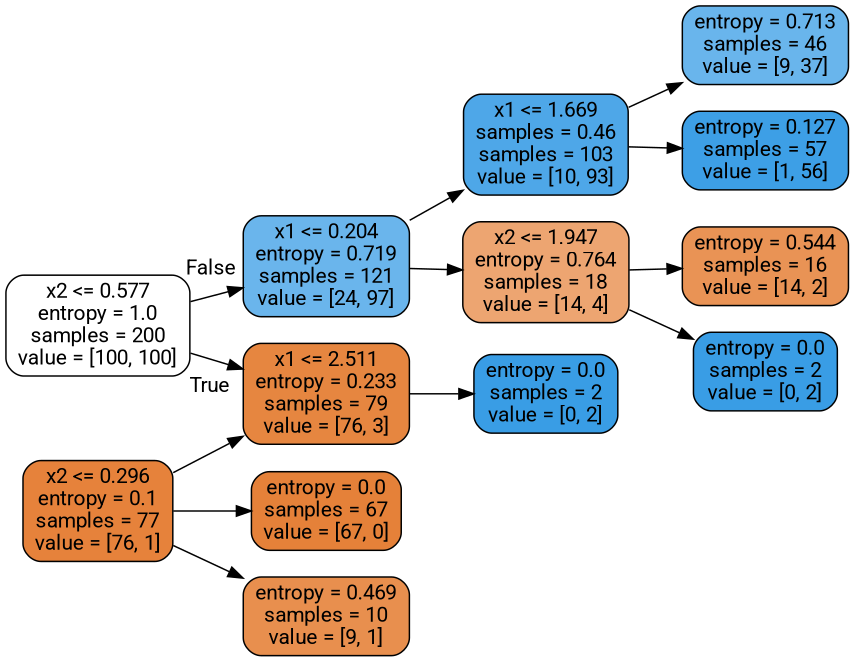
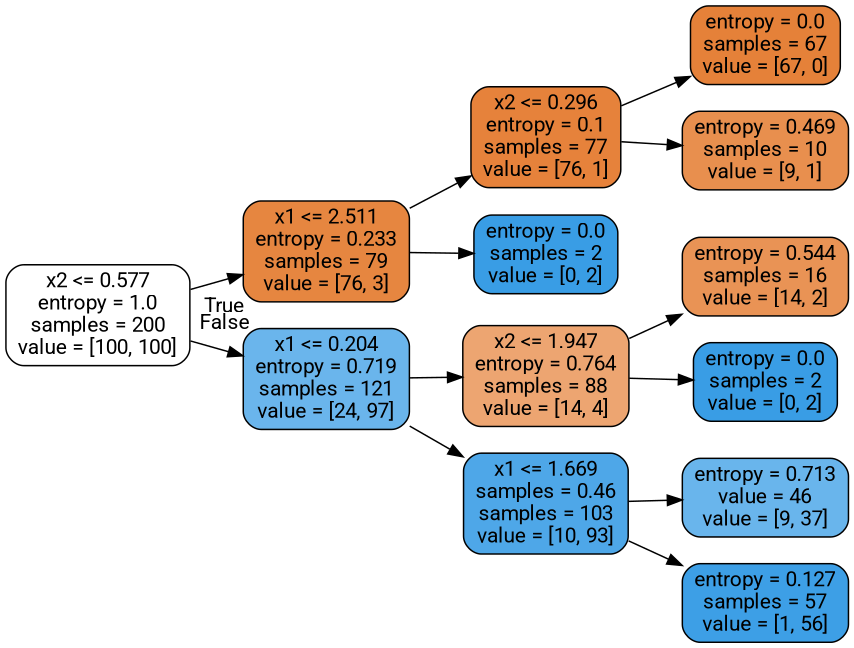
  digraph {
    fontname=Roboto
    rankdir=LR
    node [color=black fillcolor="#399de5ff" fontname=Roboto shape=box style="filled, rounded"]
    edge [fontname=Roboto]
    n1 [fillcolor="#e5813900" label="x2 <= 0.577\nentropy = 1.0\nsamples = 200\nvalue = [100, 100]"]
    n2 [fillcolor="#e58139f5" label="x1 <= 2.511\nentropy = 0.233\nsamples = 79\nvalue = [76, 3]"]
    n3 [fillcolor="#399de5c0" label="x1 <= 0.204\nentropy = 0.719\nsamples = 121\nvalue = [24, 97]"]
    n4 [fillcolor="#e58139fc" label="x2 <= 0.296\nentropy = 0.1\nsamples = 77\nvalue = [76, 1]"]
    n5 [label="entropy = 0.0\nsamples = 2\nvalue = [0, 2]"]
-   n6 [fillcolor="#e58139b6" label="x2 <= 1.947\nentropy = 0.764\nsamples = 18\nvalue = [14, 4]"]
+   n6 [fillcolor="#e58139b6" label="x2 <= 1.947\nentropy = 0.764\nsamples = 88\nvalue = [14, 4]"]
    n7 [fillcolor="#399de5e4" label="x1 <= 1.669\nsamples = 0.46\nsamples = 103\nvalue = [10, 93]"]
    n8 [fillcolor="#e58139ff" label="entropy = 0.0\nsamples = 67\nvalue = [67, 0]"]
    n9 [fillcolor="#e58139e3" label="entropy = 0.469\nsamples = 10\nvalue = [9, 1]"]
    n10 [fillcolor="#e58139db" label="entropy = 0.544\nsamples = 16\nvalue = [14, 2]"]
    n11 [label="entropy = 0.0\nsamples = 2\nvalue = [0, 2]"]
-   n12 [fillcolor="#399de5c1" label="entropy = 0.713\nsamples = 46\nvalue = [9, 37]"]
+   n12 [fillcolor="#399de5c1" label="entropy = 0.713\nvalue = 46\nvalue = [9, 37]"]
    n13 [fillcolor="#399de5fa" label="entropy = 0.127\nsamples = 57\nvalue = [1, 56]"]
    n1 -> n2 [headlabel=True labelangle=45 labeldistance=2.5]
    n1 -> n3 [headlabel=False labelangle=-45 labeldistance=2.5]
-   n4 -> n2
+   n2 -> n4
    n2 -> n5
    n3 -> n6
    n3 -> n7
    n4 -> n8
    n4 -> n9
    n6 -> n10
    n6 -> n11
    n7 -> n12
    n7 -> n13
  }
